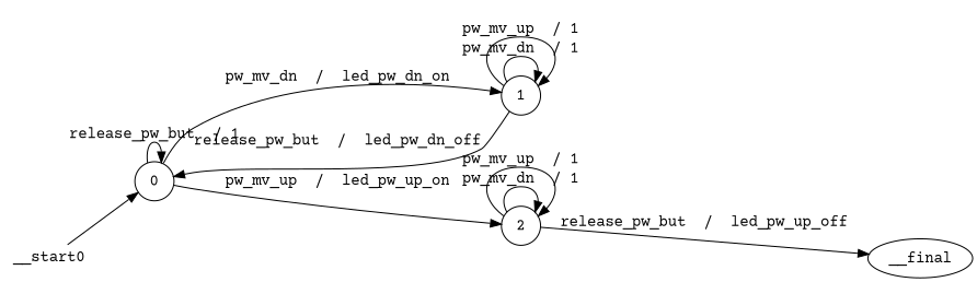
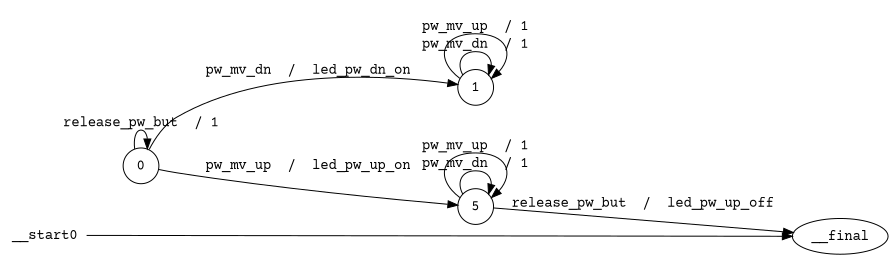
  digraph {
    fontname="Courier Prime"
    rankdir=LR
    node [fontname="Courier Prime" shape=circle]
    edge [fontname="Courier Prime"]
    n1 [label=0]
    n2 [label=1]
-   n3 [label=2]
+   n3 [label=5]
    __final [shape=""]
    __start0 [height=0 shape=none width=0]
    n1 -> n1 [label="release_pw_but  / 1"]
    n1 -> n2 [label="pw_mv_dn  /  led_pw_dn_on"]
    n1 -> n3 [label="pw_mv_up  /  led_pw_up_on"]
-   n2 -> n1 [label="release_pw_but  /  led_pw_dn_off"]
    n2 -> n2 [label="pw_mv_dn  / 1"]
    n2 -> n2 [label="pw_mv_up  / 1"]
    n3 -> n3 [label="pw_mv_dn  / 1"]
    n3 -> n3 [label="pw_mv_up  / 1"]
    n3 -> __final [label="release_pw_but  /  led_pw_up_off"]
-   __start0 -> n1
+   __start0 -> __final
  }
